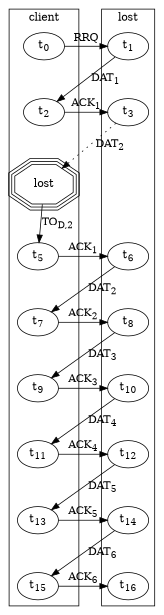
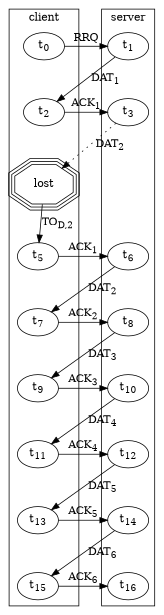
  digraph {
    fontname="DejaVu Serif"
    node [fontname="DejaVu Serif"]
    edge [style=invis fontname="DejaVu Serif"]
    n1 [label=<t<SUB>0</SUB>>]
    n2 [label=<t<SUB>2</SUB>>]
    n3 [label=lost shape=tripleoctagon]
    n4 [label=<t<SUB>5</SUB>>]
    n5 [label=<t<SUB>7</SUB>>]
    n6 [label=<t<SUB>9</SUB>>]
    n7 [label=<t<SUB>11</SUB>>]
    n8 [label=<t<SUB>13</SUB>>]
    n9 [label=<t<SUB>15</SUB>>]
    n10 [label=<t<SUB>1</SUB>>]
    n11 [label=<t<SUB>3</SUB>>]
    n12 [label=lol style=invisible]
    n13 [label=<t<SUB>6</SUB>>]
    n14 [label=<t<SUB>8</SUB>>]
    n15 [label=<t<SUB>10</SUB>>]
    n16 [label=<t<SUB>12</SUB>>]
    n17 [label=<t<SUB>14</SUB>>]
    n18 [label=<t<SUB>16</SUB>>]
    subgraph cluster_1 {
      label=client
      n1
      n2
      n3
      n4
      n5
      n6
      n7
      n8
      n9
    }
    subgraph cluster_2 {
-     label=lost
+     label=server
      n10
      n11
      n12
      n13
      n14
      n15
      n16
      n17
      n18
    }
    n1 -> n2
    n1 -> n10 [constraint=false label=RRQ style=""]
    n2 -> n3
    n2 -> n11 [constraint=false label=<ACK<SUB>1</SUB>> style=""]
    n3 -> n4
    n3 -> n4 [label=<TO<SUB>D,2</SUB>> style=""]
    n4 -> n5
    n4 -> n13 [constraint=false label=<ACK<SUB>1</SUB>> style=""]
    n5 -> n6
    n5 -> n14 [constraint=false label=<ACK<SUB>2</SUB>> style=""]
    n6 -> n7
    n6 -> n15 [constraint=false label=<ACK<SUB>3</SUB>> style=""]
    n7 -> n8
    n7 -> n16 [constraint=false label=<ACK<SUB>4</SUB>> style=""]
    n8 -> n9
    n8 -> n17 [constraint=false label=<ACK<SUB>5</SUB>> style=""]
    n9 -> n18 [constraint=false label=<ACK<SUB>6</SUB>> style=""]
    n10 -> n2 [constraint=false label=<DAT<SUB>1</SUB>> style=""]
    n10 -> n11
    n11 -> n3 [constraint=false label=<DAT<SUB>2</SUB>> style=dotted]
    n11 -> n12
    n12 -> n13
    n13 -> n5 [constraint=false label=<DAT<SUB>2</SUB>> style=""]
    n13 -> n14
    n14 -> n6 [constraint=false label=<DAT<SUB>3</SUB>> style=""]
    n14 -> n15
    n15 -> n7 [constraint=false label=<DAT<SUB>4</SUB>> style=""]
    n15 -> n16
    n16 -> n8 [constraint=false label=<DAT<SUB>5</SUB>> style=""]
    n16 -> n17
    n17 -> n9 [constraint=false label=<DAT<SUB>6</SUB>> style=""]
    n17 -> n18
  }
